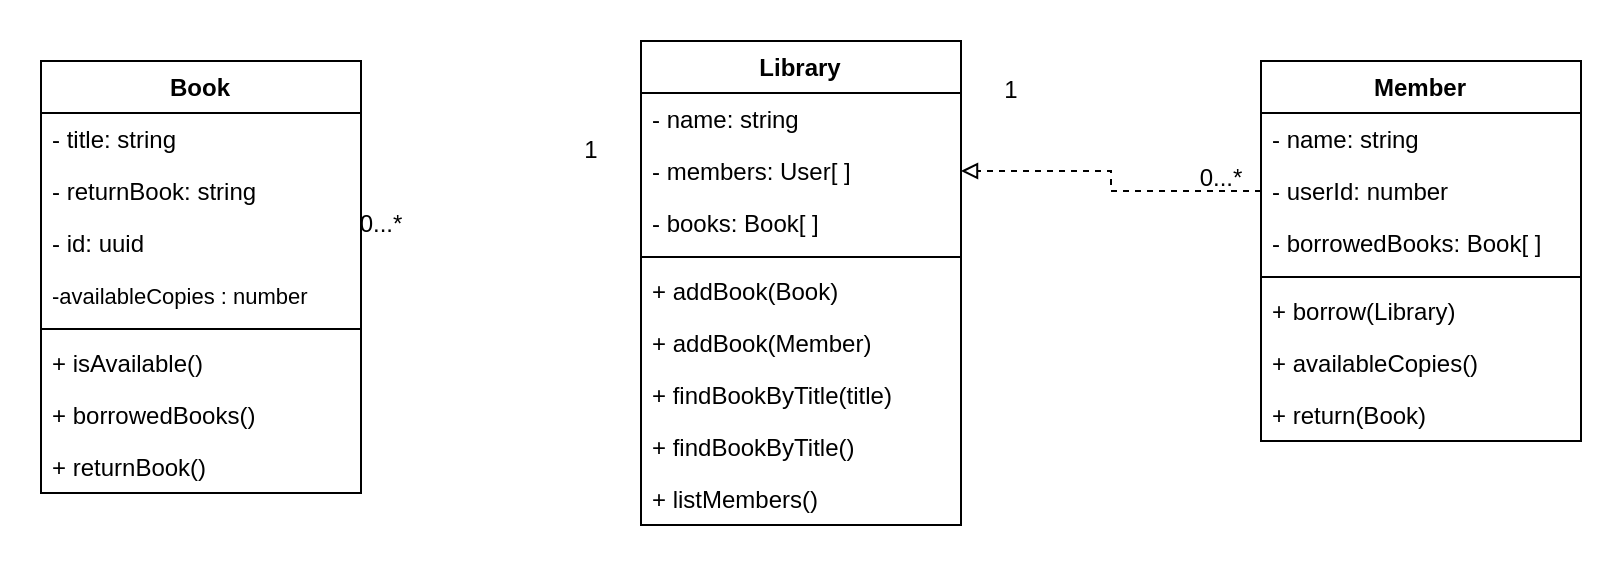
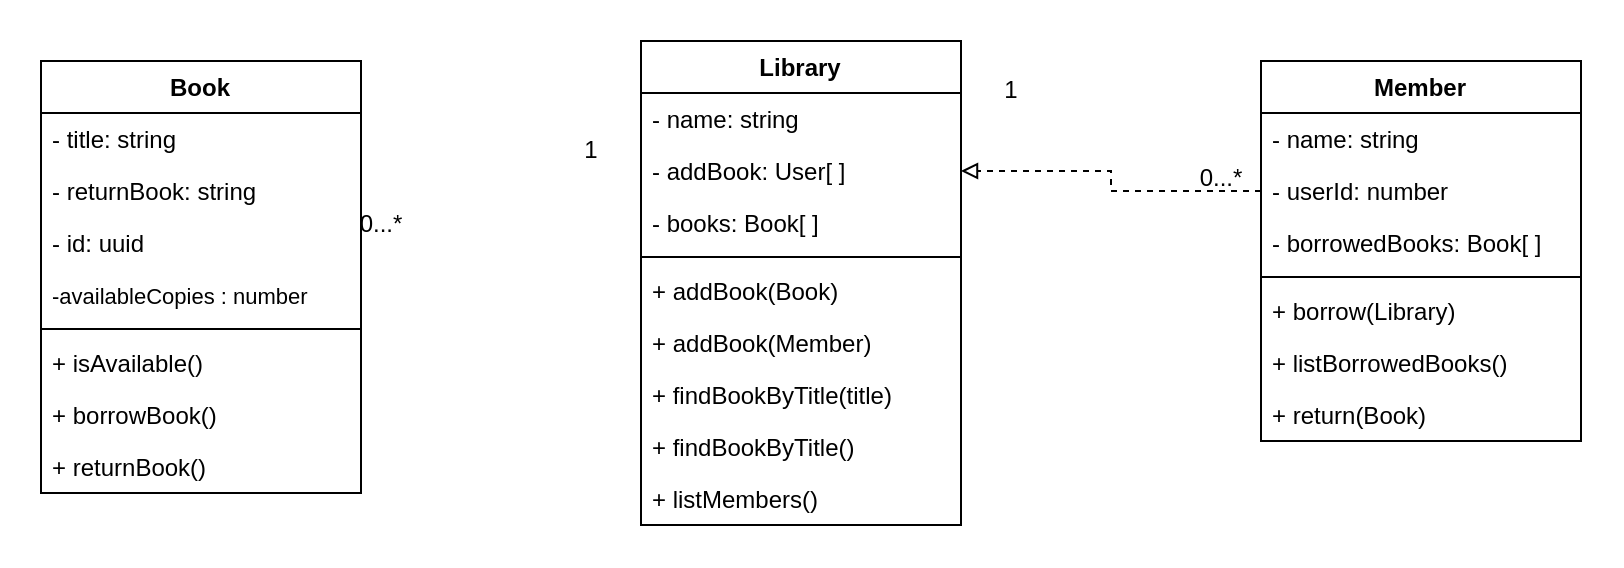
  <mxCell id="0" />
  <mxCell id="1" parent="0" />
  <mxCell id="2" value="Book" style="swimlane;fontStyle=1;align=center;verticalAlign=top;childLayout=stackLayout;horizontal=1;startSize=26;horizontalStack=0;resizeParent=1;resizeParentMax=0;resizeLast=0;collapsible=1;marginBottom=0;whiteSpace=wrap;html=1;" vertex="1" parent="1"><mxGeometry x="20" y="30" width="160" height="216" as="geometry" /></mxCell>
  <mxCell id="3" value="- title: string" style="text;strokeColor=none;fillColor=none;align=left;verticalAlign=top;spacingLeft=4;spacingRight=4;overflow=hidden;rotatable=0;points=[[0,0.5],[1,0.5]];portConstraint=eastwest;whiteSpace=wrap;html=1;" vertex="1" parent="2"><mxGeometry y="26" width="160" height="26" as="geometry" /></mxCell>
  <mxCell id="4" value="- returnBook: string" style="text;strokeColor=none;fillColor=none;align=left;verticalAlign=top;spacingLeft=4;spacingRight=4;overflow=hidden;rotatable=0;points=[[0,0.5],[1,0.5]];portConstraint=eastwest;whiteSpace=wrap;html=1;" vertex="1" parent="2"><mxGeometry y="52" width="160" height="26" as="geometry" /></mxCell>
  <mxCell id="5" value="- id: uuid" style="text;strokeColor=none;fillColor=none;align=left;verticalAlign=top;spacingLeft=4;spacingRight=4;overflow=hidden;rotatable=0;points=[[0,0.5],[1,0.5]];portConstraint=eastwest;whiteSpace=wrap;html=1;" vertex="1" parent="2"><mxGeometry y="78" width="160" height="26" as="geometry" /></mxCell>
  <mxCell id="6" value="&lt;font style=&quot;font-size: 11px;&quot;&gt;-&lt;span style=&quot;background-color: rgb(255, 255, 255);&quot;&gt;availableCopies&lt;/span&gt;&amp;nbsp;&lt;span style=&quot;background-color: initial;&quot;&gt;: number&lt;/span&gt;&lt;/font&gt;" style="text;strokeColor=none;fillColor=none;align=left;verticalAlign=top;spacingLeft=4;spacingRight=4;overflow=hidden;rotatable=0;points=[[0,0.5],[1,0.5]];portConstraint=eastwest;whiteSpace=wrap;html=1;" vertex="1" parent="2"><mxGeometry y="104" width="160" height="26" as="geometry" /></mxCell>
  <mxCell id="7" value="" style="line;strokeWidth=1;fillColor=none;align=left;verticalAlign=middle;spacingTop=-1;spacingLeft=3;spacingRight=3;rotatable=0;labelPosition=right;points=[];portConstraint=eastwest;strokeColor=inherit;" vertex="1" parent="2"><mxGeometry y="130" width="160" height="8" as="geometry" /></mxCell>
  <mxCell id="8" value="+ isAvailable()" style="text;strokeColor=none;fillColor=none;align=left;verticalAlign=top;spacingLeft=4;spacingRight=4;overflow=hidden;rotatable=0;points=[[0,0.5],[1,0.5]];portConstraint=eastwest;whiteSpace=wrap;html=1;" vertex="1" parent="2"><mxGeometry y="138" width="160" height="26" as="geometry" /></mxCell>
- <mxCell id="9" value="+ borrowedBooks()" style="text;strokeColor=none;fillColor=none;align=left;verticalAlign=top;spacingLeft=4;spacingRight=4;overflow=hidden;rotatable=0;points=[[0,0.5],[1,0.5]];portConstraint=eastwest;whiteSpace=wrap;html=1;" vertex="1" parent="2"><mxGeometry y="164" width="160" height="26" as="geometry" /></mxCell>
+ <mxCell id="9" value="+ borrowBook()" style="text;strokeColor=none;fillColor=none;align=left;verticalAlign=top;spacingLeft=4;spacingRight=4;overflow=hidden;rotatable=0;points=[[0,0.5],[1,0.5]];portConstraint=eastwest;whiteSpace=wrap;html=1;" vertex="1" parent="2"><mxGeometry y="164" width="160" height="26" as="geometry" /></mxCell>
  <mxCell id="10" value="+ returnBook()" style="text;strokeColor=none;fillColor=none;align=left;verticalAlign=top;spacingLeft=4;spacingRight=4;overflow=hidden;rotatable=0;points=[[0,0.5],[1,0.5]];portConstraint=eastwest;whiteSpace=wrap;html=1;" vertex="1" parent="2"><mxGeometry y="190" width="160" height="26" as="geometry" /></mxCell>
  <mxCell id="11" value="Member" style="swimlane;fontStyle=1;align=center;verticalAlign=top;childLayout=stackLayout;horizontal=1;startSize=26;horizontalStack=0;resizeParent=1;resizeParentMax=0;resizeLast=0;collapsible=1;marginBottom=0;whiteSpace=wrap;html=1;" vertex="1" parent="1"><mxGeometry x="630" y="30" width="160" height="190" as="geometry" /></mxCell>
  <mxCell id="12" value="- name: string" style="text;strokeColor=none;fillColor=none;align=left;verticalAlign=top;spacingLeft=4;spacingRight=4;overflow=hidden;rotatable=0;points=[[0,0.5],[1,0.5]];portConstraint=eastwest;whiteSpace=wrap;html=1;" vertex="1" parent="11"><mxGeometry y="26" width="160" height="26" as="geometry" /></mxCell>
  <mxCell id="13" value="- userId: number" style="text;strokeColor=none;fillColor=none;align=left;verticalAlign=top;spacingLeft=4;spacingRight=4;overflow=hidden;rotatable=0;points=[[0,0.5],[1,0.5]];portConstraint=eastwest;whiteSpace=wrap;html=1;" vertex="1" parent="11"><mxGeometry y="52" width="160" height="26" as="geometry" /></mxCell>
  <mxCell id="14" value="- borrowedBooks: Book[ ]" style="text;strokeColor=none;fillColor=none;align=left;verticalAlign=top;spacingLeft=4;spacingRight=4;overflow=hidden;rotatable=0;points=[[0,0.5],[1,0.5]];portConstraint=eastwest;whiteSpace=wrap;html=1;" vertex="1" parent="11"><mxGeometry y="78" width="160" height="26" as="geometry" /></mxCell>
  <mxCell id="15" value="" style="line;strokeWidth=1;fillColor=none;align=left;verticalAlign=middle;spacingTop=-1;spacingLeft=3;spacingRight=3;rotatable=0;labelPosition=right;points=[];portConstraint=eastwest;strokeColor=inherit;" vertex="1" parent="11"><mxGeometry y="104" width="160" height="8" as="geometry" /></mxCell>
  <mxCell id="16" value="+ borrow(Library)" style="text;strokeColor=none;fillColor=none;align=left;verticalAlign=top;spacingLeft=4;spacingRight=4;overflow=hidden;rotatable=0;points=[[0,0.5],[1,0.5]];portConstraint=eastwest;whiteSpace=wrap;html=1;" vertex="1" parent="11"><mxGeometry y="112" width="160" height="26" as="geometry" /></mxCell>
- <mxCell id="17" value="+ availableCopies()" style="text;strokeColor=none;fillColor=none;align=left;verticalAlign=top;spacingLeft=4;spacingRight=4;overflow=hidden;rotatable=0;points=[[0,0.5],[1,0.5]];portConstraint=eastwest;whiteSpace=wrap;html=1;" vertex="1" parent="11"><mxGeometry y="138" width="160" height="26" as="geometry" /></mxCell>
+ <mxCell id="17" value="+ listBorrowedBooks()" style="text;strokeColor=none;fillColor=none;align=left;verticalAlign=top;spacingLeft=4;spacingRight=4;overflow=hidden;rotatable=0;points=[[0,0.5],[1,0.5]];portConstraint=eastwest;whiteSpace=wrap;html=1;" vertex="1" parent="11"><mxGeometry y="138" width="160" height="26" as="geometry" /></mxCell>
  <mxCell id="18" value="+ return(Book)" style="text;strokeColor=none;fillColor=none;align=left;verticalAlign=top;spacingLeft=4;spacingRight=4;overflow=hidden;rotatable=0;points=[[0,0.5],[1,0.5]];portConstraint=eastwest;whiteSpace=wrap;html=1;" vertex="1" parent="11"><mxGeometry y="164" width="160" height="26" as="geometry" /></mxCell>
  <mxCell id="19" value="Library" style="swimlane;fontStyle=1;align=center;verticalAlign=top;childLayout=stackLayout;horizontal=1;startSize=26;horizontalStack=0;resizeParent=1;resizeParentMax=0;resizeLast=0;collapsible=1;marginBottom=0;whiteSpace=wrap;html=1;" vertex="1" parent="1"><mxGeometry x="320" y="20" width="160" height="242" as="geometry" /></mxCell>
  <mxCell id="20" value="- name: string" style="text;strokeColor=none;fillColor=none;align=left;verticalAlign=top;spacingLeft=4;spacingRight=4;overflow=hidden;rotatable=0;points=[[0,0.5],[1,0.5]];portConstraint=eastwest;whiteSpace=wrap;html=1;" vertex="1" parent="19"><mxGeometry y="26" width="160" height="26" as="geometry" /></mxCell>
- <mxCell id="21" value="- members: User[ ]" style="text;strokeColor=none;fillColor=none;align=left;verticalAlign=top;spacingLeft=4;spacingRight=4;overflow=hidden;rotatable=0;points=[[0,0.5],[1,0.5]];portConstraint=eastwest;whiteSpace=wrap;html=1;" vertex="1" parent="19"><mxGeometry y="52" width="160" height="26" as="geometry" /></mxCell>
+ <mxCell id="21" value="- addBook: User[ ]" style="text;strokeColor=none;fillColor=none;align=left;verticalAlign=top;spacingLeft=4;spacingRight=4;overflow=hidden;rotatable=0;points=[[0,0.5],[1,0.5]];portConstraint=eastwest;whiteSpace=wrap;html=1;" vertex="1" parent="19"><mxGeometry y="52" width="160" height="26" as="geometry" /></mxCell>
  <mxCell id="22" value="- books: Book[ ]" style="text;strokeColor=none;fillColor=none;align=left;verticalAlign=top;spacingLeft=4;spacingRight=4;overflow=hidden;rotatable=0;points=[[0,0.5],[1,0.5]];portConstraint=eastwest;whiteSpace=wrap;html=1;" vertex="1" parent="19"><mxGeometry y="78" width="160" height="26" as="geometry" /></mxCell>
  <mxCell id="23" value="" style="line;strokeWidth=1;fillColor=none;align=left;verticalAlign=middle;spacingTop=-1;spacingLeft=3;spacingRight=3;rotatable=0;labelPosition=right;points=[];portConstraint=eastwest;strokeColor=inherit;" vertex="1" parent="19"><mxGeometry y="104" width="160" height="8" as="geometry" /></mxCell>
  <mxCell id="24" value="+ addBook(Book)" style="text;strokeColor=none;fillColor=none;align=left;verticalAlign=top;spacingLeft=4;spacingRight=4;overflow=hidden;rotatable=0;points=[[0,0.5],[1,0.5]];portConstraint=eastwest;whiteSpace=wrap;html=1;" vertex="1" parent="19"><mxGeometry y="112" width="160" height="26" as="geometry" /></mxCell>
  <mxCell id="25" value="+ addBook(Member)" style="text;strokeColor=none;fillColor=none;align=left;verticalAlign=top;spacingLeft=4;spacingRight=4;overflow=hidden;rotatable=0;points=[[0,0.5],[1,0.5]];portConstraint=eastwest;whiteSpace=wrap;html=1;" vertex="1" parent="19"><mxGeometry y="138" width="160" height="26" as="geometry" /></mxCell>
  <mxCell id="26" value="+ findBookByTitle(title)" style="text;strokeColor=none;fillColor=none;align=left;verticalAlign=top;spacingLeft=4;spacingRight=4;overflow=hidden;rotatable=0;points=[[0,0.5],[1,0.5]];portConstraint=eastwest;whiteSpace=wrap;html=1;" vertex="1" parent="19"><mxGeometry y="164" width="160" height="26" as="geometry" /></mxCell>
  <mxCell id="27" value="+ findBookByTitle()" style="text;strokeColor=none;fillColor=none;align=left;verticalAlign=top;spacingLeft=4;spacingRight=4;overflow=hidden;rotatable=0;points=[[0,0.5],[1,0.5]];portConstraint=eastwest;whiteSpace=wrap;html=1;" vertex="1" parent="19"><mxGeometry y="190" width="160" height="26" as="geometry" /></mxCell>
  <mxCell id="28" value="+ listMembers()" style="text;strokeColor=none;fillColor=none;align=left;verticalAlign=top;spacingLeft=4;spacingRight=4;overflow=hidden;rotatable=0;points=[[0,0.5],[1,0.5]];portConstraint=eastwest;whiteSpace=wrap;html=1;" vertex="1" parent="19"><mxGeometry y="216" width="160" height="26" as="geometry" /></mxCell>
  <mxCell id="29" style="edgeStyle=orthogonalEdgeStyle;rounded=0;orthogonalLoop=1;jettySize=auto;html=1;exitX=0;exitY=0.5;exitDx=0;exitDy=0;entryX=1;entryY=0.5;entryDx=0;entryDy=0;endArrow=block;endFill=0;dashed=1;" edge="1" parent="1" source="13" target="21"><mxGeometry relative="1" as="geometry" /></mxCell>
  <mxCell id="30" value="0...*" style="text;html=1;align=center;verticalAlign=middle;resizable=0;points=[];autosize=1;strokeColor=none;fillColor=none;" vertex="1" parent="1"><mxGeometry x="590" y="74" width="40" height="30" as="geometry" /></mxCell>
  <mxCell id="31" value="1" style="text;html=1;align=center;verticalAlign=middle;resizable=0;points=[];autosize=1;strokeColor=none;fillColor=none;" vertex="1" parent="1"><mxGeometry x="490" y="30" width="30" height="30" as="geometry" /></mxCell>
  <mxCell id="32" value="1" style="text;html=1;align=center;verticalAlign=middle;resizable=0;points=[];autosize=1;strokeColor=none;fillColor=none;" vertex="1" parent="1"><mxGeometry x="280" y="60" width="30" height="30" as="geometry" /></mxCell>
  <mxCell id="33" value="0...*" style="text;html=1;align=center;verticalAlign=middle;resizable=0;points=[];autosize=1;strokeColor=none;fillColor=none;" vertex="1" parent="1"><mxGeometry x="170" y="97" width="40" height="30" as="geometry" /></mxCell>
